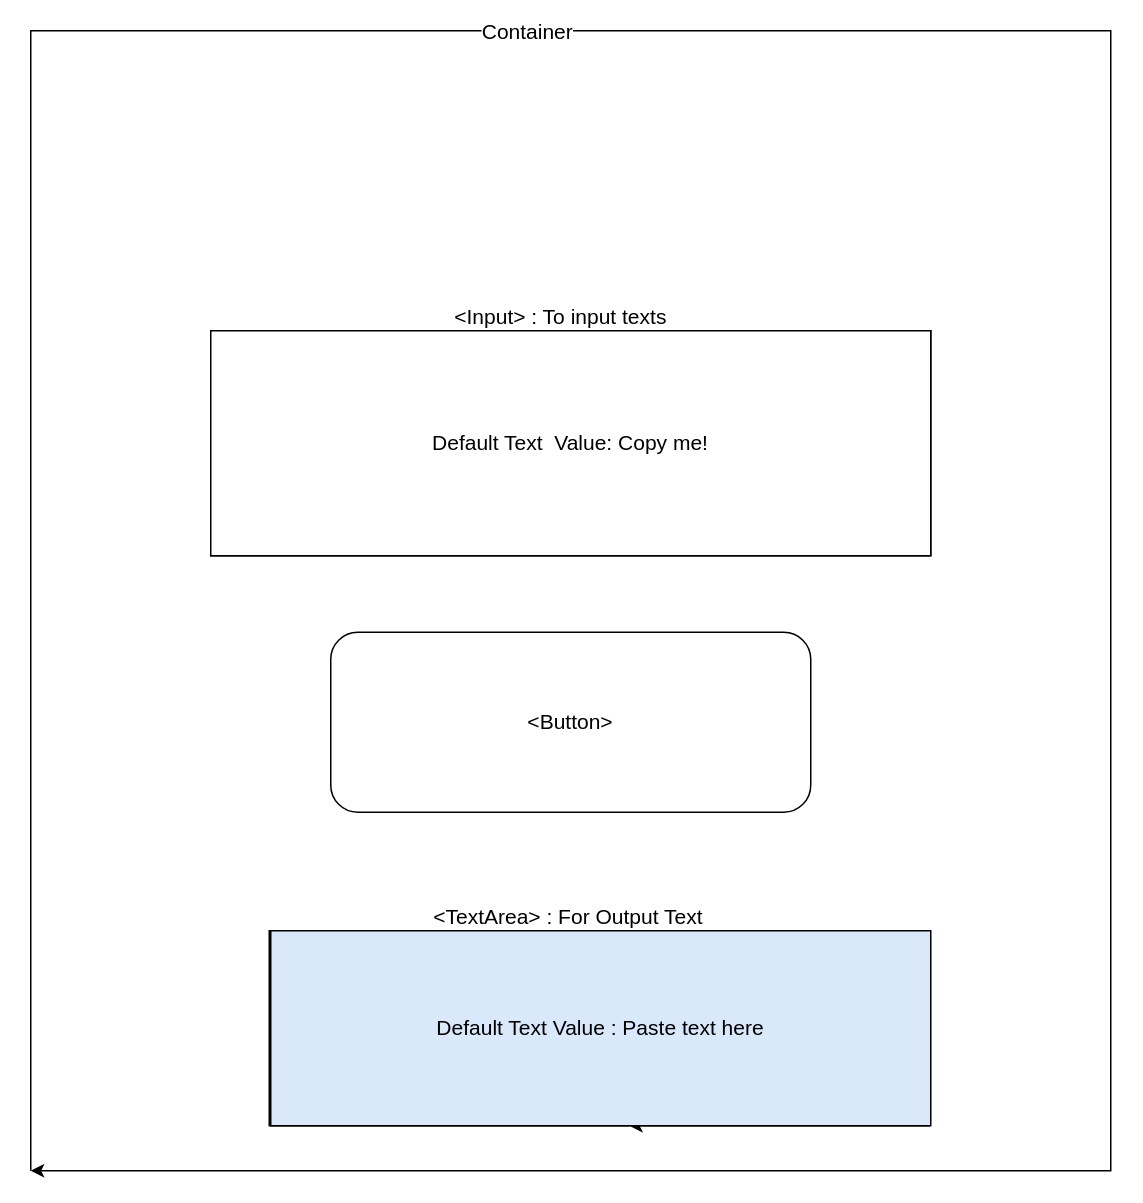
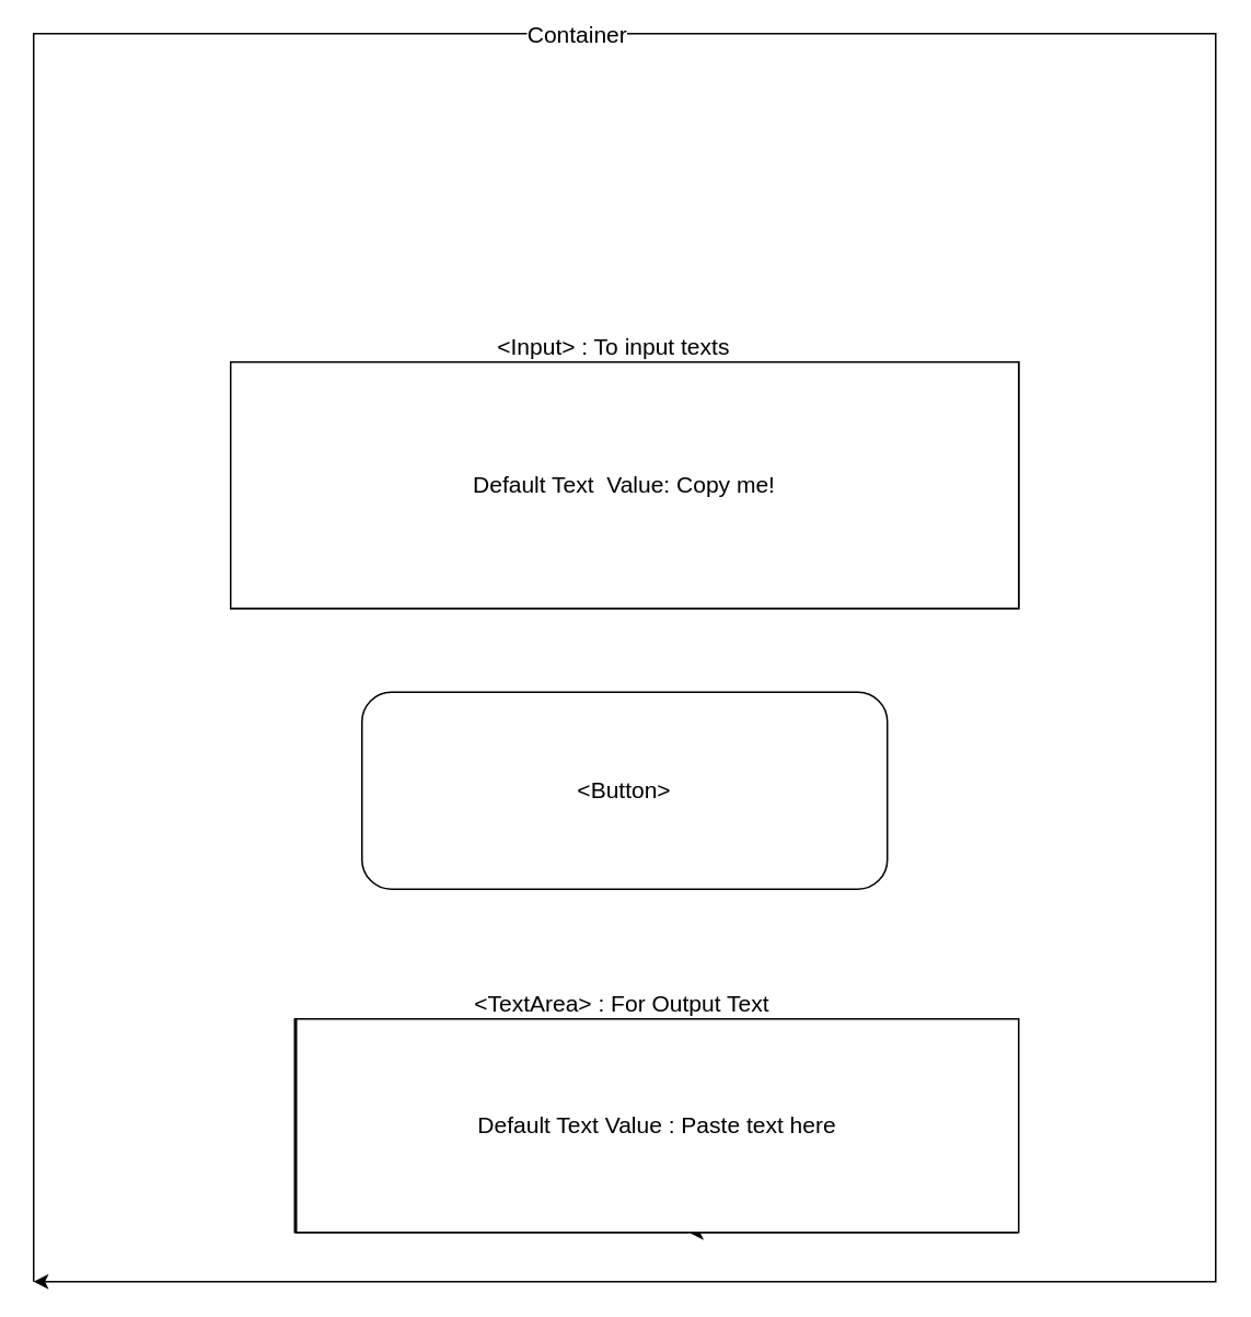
  <mxCell id="0" />
  <mxCell id="1" parent="0" />
  <mxCell id="2" value="" style="endArrow=classic;html=1;rounded=0;" edge="1" parent="1"><mxGeometry relative="1" as="geometry"><mxPoint x="20" y="780" as="sourcePoint" /><mxPoint x="20" y="780" as="targetPoint" /><Array as="points"><mxPoint x="20" y="20" /><mxPoint x="740" y="20" /><mxPoint x="740" y="780" /><mxPoint x="360" y="780" /></Array></mxGeometry></mxCell>
  <mxCell id="3" value="&lt;font style=&quot;font-size: 14px;&quot;&gt;Container&lt;/font&gt;" style="edgeLabel;resizable=0;html=1;;align=center;verticalAlign=middle;" connectable="0" vertex="1" parent="2"><mxGeometry relative="1" as="geometry"><mxPoint x="-390" as="offset" /></mxGeometry></mxCell>
  <mxCell id="4" value="" style="endArrow=classic;html=1;rounded=0;" edge="1" parent="1"><mxGeometry relative="1" as="geometry"><mxPoint x="340" y="220" as="sourcePoint" /><mxPoint x="340" y="220" as="targetPoint" /><Array as="points"><mxPoint x="140" y="220" /><mxPoint x="140" y="370" /><mxPoint x="380" y="370" /><mxPoint x="620" y="370" /><mxPoint x="620" y="220" /></Array></mxGeometry></mxCell>
  <mxCell id="5" value="&lt;font style=&quot;font-size: 14px;&quot;&gt;&lt;font style=&quot;&quot;&gt;&amp;lt;Input&amp;gt; : To input&amp;nbsp;&lt;/font&gt;texts&amp;nbsp;&lt;/font&gt;" style="edgeLabel;resizable=0;html=1;;align=center;verticalAlign=middle;" connectable="0" vertex="1" parent="4"><mxGeometry relative="1" as="geometry"><mxPoint x="-46" y="-160" as="offset" /></mxGeometry></mxCell>
  <mxCell id="6" value="&lt;font style=&quot;font-size: 14px;&quot;&gt;Default Text&amp;nbsp; Value: Copy me!&lt;/font&gt;" style="rounded=0;whiteSpace=wrap;html=1;" vertex="1" parent="1"><mxGeometry x="140" y="220" width="480" height="150" as="geometry" /></mxCell>
  <mxCell id="7" value="&lt;font style=&quot;font-size: 14px;&quot;&gt;&amp;lt;Button&amp;gt;&lt;/font&gt;" style="rounded=1;whiteSpace=wrap;html=1;" vertex="1" parent="1"><mxGeometry x="220" y="421" width="320" height="120" as="geometry" /></mxCell>
  <mxCell id="8" value="" style="endArrow=classic;html=1;rounded=0;" edge="1" parent="1"><mxGeometry relative="1" as="geometry"><mxPoint x="419" y="750" as="sourcePoint" /><mxPoint x="419" y="750" as="targetPoint" /><Array as="points"><mxPoint x="179" y="750" /><mxPoint x="179" y="620" /><mxPoint x="389" y="620" /><mxPoint x="619" y="620" /><mxPoint x="619" y="750" /></Array></mxGeometry></mxCell>
  <mxCell id="9" value="&lt;font style=&quot;font-size: 14px;&quot;&gt;&amp;lt;TextArea&amp;gt; : For Output Text&amp;nbsp;&lt;/font&gt;" style="edgeLabel;resizable=0;html=1;;align=center;verticalAlign=middle;" connectable="0" vertex="1" parent="8"><mxGeometry relative="1" as="geometry"><mxPoint y="-10" as="offset" /></mxGeometry></mxCell>
- <mxCell id="10" value="&lt;font style=&quot;font-size: 14px;&quot;&gt;Default Text Value : Paste text here&lt;/font&gt;" style="rounded=0;whiteSpace=wrap;html=1;fillColor=#dae8fc;" vertex="1" parent="1"><mxGeometry x="180" y="620" width="440" height="130" as="geometry" /></mxCell>
+ <mxCell id="10" value="&lt;font style=&quot;font-size: 14px;&quot;&gt;Default Text Value : Paste text here&lt;/font&gt;" style="rounded=0;whiteSpace=wrap;html=1;" vertex="1" parent="1"><mxGeometry x="180" y="620" width="440" height="130" as="geometry" /></mxCell>
